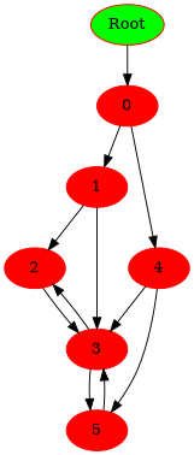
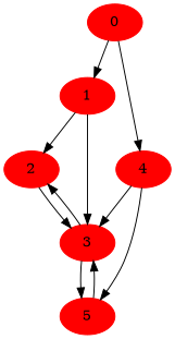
  digraph {
    node [color=red fontsize=14 style=filled]
-   n1 [fillcolor=green label=Root]
    n2 [label=0]
    n3 [label=1]
    n4 [label=4]
    n5 [label=2]
    n6 [label=3]
    n7 [label=5]
-   n1 -> n2
    n2 -> n3
    n2 -> n4
    n3 -> n5
    n3 -> n6
    n4 -> n6
    n4 -> n7
    n5 -> n6
    n6 -> n5
    n6 -> n7
    n7 -> n6
  }
